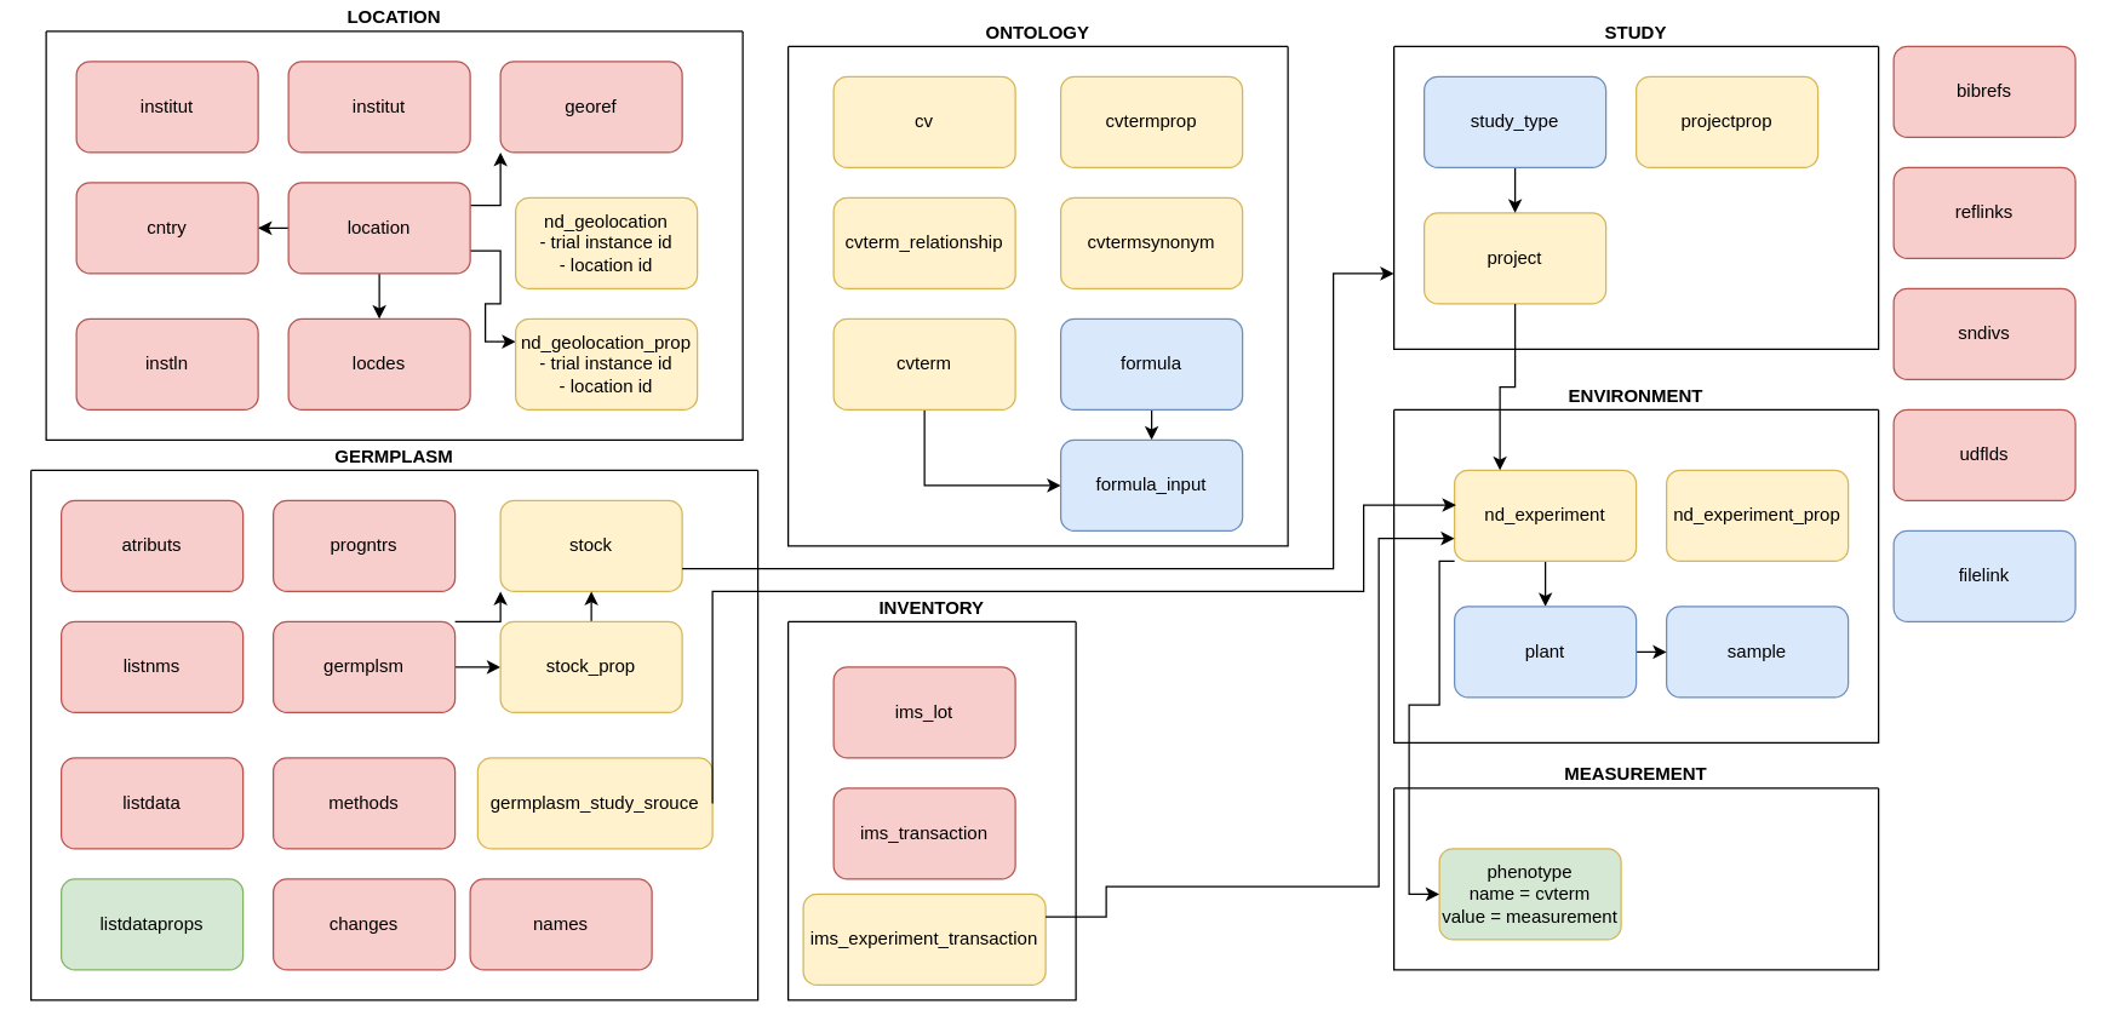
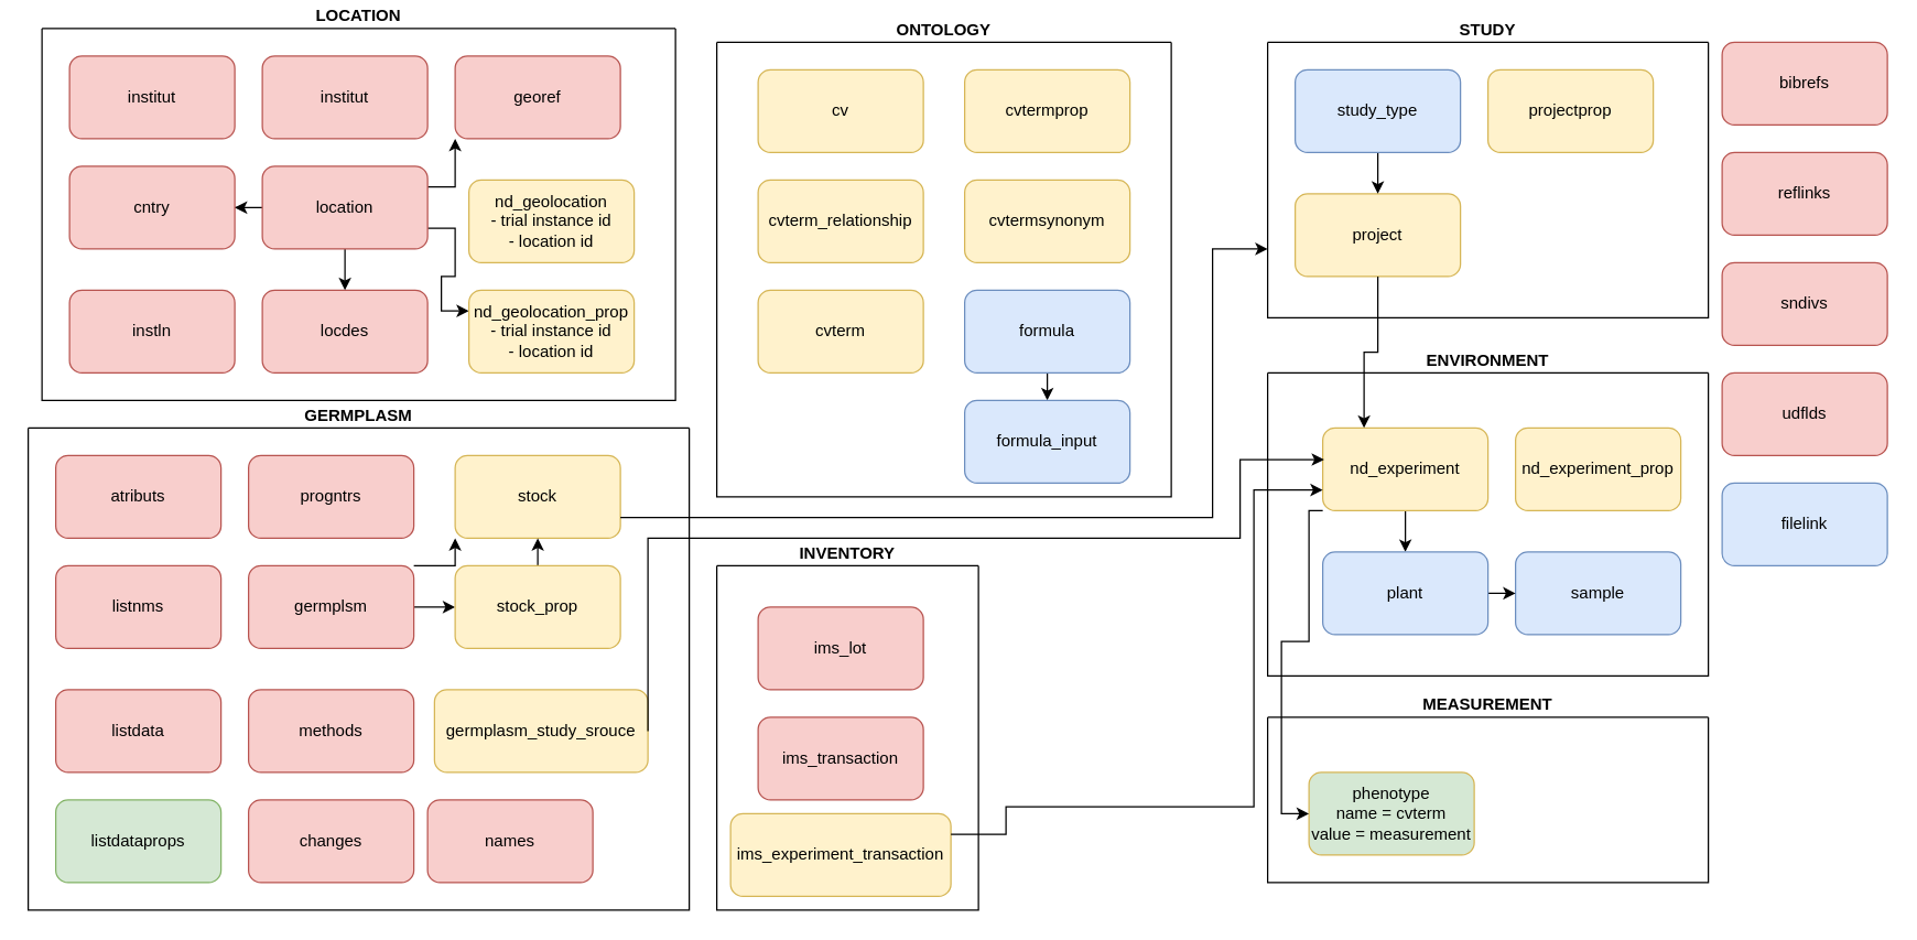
  <mxCell id="0" />
  <mxCell id="1" parent="0" />
  <mxCell id="2" value="LOCATION" style="swimlane;startSize=0;verticalAlign=bottom;" parent="1" vertex="1"><mxGeometry x="30" y="20" width="460" height="270" as="geometry" /></mxCell>
  <mxCell id="3" value="institut" style="rounded=1;whiteSpace=wrap;html=1;fillColor=#f8cecc;strokeColor=#b85450;" parent="2" vertex="1"><mxGeometry x="20" y="20" width="120" height="60" as="geometry" /></mxCell>
  <mxCell id="4" value="institut" style="rounded=1;whiteSpace=wrap;html=1;fillColor=#f8cecc;strokeColor=#b85450;" parent="2" vertex="1"><mxGeometry x="160" y="20" width="120" height="60" as="geometry" /></mxCell>
  <mxCell id="5" value="locdes" style="rounded=1;whiteSpace=wrap;html=1;fillColor=#f8cecc;strokeColor=#b85450;" parent="2" vertex="1"><mxGeometry x="160" y="190" width="120" height="60" as="geometry" /></mxCell>
  <mxCell id="6" style="edgeStyle=orthogonalEdgeStyle;rounded=0;orthogonalLoop=1;jettySize=auto;html=1;exitX=0;exitY=0.5;exitDx=0;exitDy=0;" parent="2" source="10" target="12" edge="1"><mxGeometry relative="1" as="geometry" /></mxCell>
  <mxCell id="7" style="edgeStyle=orthogonalEdgeStyle;rounded=0;orthogonalLoop=1;jettySize=auto;html=1;exitX=1;exitY=0.25;exitDx=0;exitDy=0;entryX=0;entryY=1;entryDx=0;entryDy=0;" parent="2" source="10" target="13" edge="1"><mxGeometry relative="1" as="geometry" /></mxCell>
  <mxCell id="8" style="edgeStyle=orthogonalEdgeStyle;rounded=0;orthogonalLoop=1;jettySize=auto;html=1;exitX=0.5;exitY=1;exitDx=0;exitDy=0;entryX=0.5;entryY=0;entryDx=0;entryDy=0;" parent="2" source="10" target="5" edge="1"><mxGeometry relative="1" as="geometry" /></mxCell>
  <mxCell id="9" style="edgeStyle=orthogonalEdgeStyle;rounded=0;orthogonalLoop=1;jettySize=auto;html=1;exitX=1;exitY=0.75;exitDx=0;exitDy=0;entryX=0;entryY=0.25;entryDx=0;entryDy=0;" parent="2" source="10" target="15" edge="1"><mxGeometry relative="1" as="geometry" /></mxCell>
  <mxCell id="10" value="location" style="rounded=1;whiteSpace=wrap;html=1;fillColor=#f8cecc;strokeColor=#b85450;" parent="2" vertex="1"><mxGeometry x="160" y="100" width="120" height="60" as="geometry" /></mxCell>
  <mxCell id="11" value="instln" style="rounded=1;whiteSpace=wrap;html=1;fillColor=#f8cecc;strokeColor=#b85450;" parent="2" vertex="1"><mxGeometry x="20" y="190" width="120" height="60" as="geometry" /></mxCell>
  <mxCell id="12" value="cntry" style="rounded=1;whiteSpace=wrap;html=1;fillColor=#f8cecc;strokeColor=#b85450;" parent="2" vertex="1"><mxGeometry x="20" y="100" width="120" height="60" as="geometry" /></mxCell>
  <mxCell id="13" value="georef" style="rounded=1;whiteSpace=wrap;html=1;fillColor=#f8cecc;strokeColor=#b85450;" parent="2" vertex="1"><mxGeometry x="300" y="20" width="120" height="60" as="geometry" /></mxCell>
  <mxCell id="14" value="nd_geolocation&lt;br&gt;- trial instance id&lt;br&gt;- location id" style="rounded=1;whiteSpace=wrap;html=1;verticalAlign=middle;fillColor=#fff2cc;strokeColor=#d6b656;" parent="2" vertex="1"><mxGeometry x="310" y="110" width="120" height="60" as="geometry" /></mxCell>
  <mxCell id="15" value="nd_geolocation_prop&lt;br&gt;- trial instance id&lt;br&gt;- location id" style="rounded=1;whiteSpace=wrap;html=1;verticalAlign=middle;fillColor=#fff2cc;strokeColor=#d6b656;" parent="2" vertex="1"><mxGeometry x="310" y="190" width="120" height="60" as="geometry" /></mxCell>
  <mxCell id="16" value="GERMPLASM" style="swimlane;startSize=0;verticalAlign=bottom;" parent="1" vertex="1"><mxGeometry x="20" y="310" width="480" height="350" as="geometry" /></mxCell>
  <mxCell id="17" value="atributs" style="rounded=1;whiteSpace=wrap;html=1;fillColor=#f8cecc;strokeColor=#b85450;" parent="16" vertex="1"><mxGeometry x="20" y="20" width="120" height="60" as="geometry" /></mxCell>
  <mxCell id="18" value="progntrs" style="rounded=1;whiteSpace=wrap;html=1;fillColor=#f8cecc;strokeColor=#b85450;" parent="16" vertex="1"><mxGeometry x="160" y="20" width="120" height="60" as="geometry" /></mxCell>
  <mxCell id="19" value="methods" style="rounded=1;whiteSpace=wrap;html=1;fillColor=#f8cecc;strokeColor=#b85450;" parent="16" vertex="1"><mxGeometry x="160" y="190" width="120" height="60" as="geometry" /></mxCell>
  <mxCell id="20" style="edgeStyle=orthogonalEdgeStyle;rounded=0;orthogonalLoop=1;jettySize=auto;html=1;exitX=1;exitY=0;exitDx=0;exitDy=0;entryX=0;entryY=1;entryDx=0;entryDy=0;" parent="16" source="22" target="27" edge="1"><mxGeometry relative="1" as="geometry" /></mxCell>
  <mxCell id="21" style="edgeStyle=orthogonalEdgeStyle;rounded=0;orthogonalLoop=1;jettySize=auto;html=1;exitX=1;exitY=0.5;exitDx=0;exitDy=0;" parent="16" source="22" target="29" edge="1"><mxGeometry relative="1" as="geometry" /></mxCell>
  <mxCell id="22" value="germplsm" style="rounded=1;whiteSpace=wrap;html=1;fillColor=#f8cecc;strokeColor=#b85450;" parent="16" vertex="1"><mxGeometry x="160" y="100" width="120" height="60" as="geometry" /></mxCell>
  <mxCell id="23" value="listdata" style="rounded=1;whiteSpace=wrap;html=1;fillColor=#f8cecc;strokeColor=#b85450;" parent="16" vertex="1"><mxGeometry x="20" y="190" width="120" height="60" as="geometry" /></mxCell>
  <mxCell id="24" value="listnms" style="rounded=1;whiteSpace=wrap;html=1;fillColor=#f8cecc;strokeColor=#b85450;" parent="16" vertex="1"><mxGeometry x="20" y="100" width="120" height="60" as="geometry" /></mxCell>
  <mxCell id="25" value="names" style="rounded=1;whiteSpace=wrap;html=1;fillColor=#f8cecc;strokeColor=#b85450;" parent="16" vertex="1"><mxGeometry x="290" y="270" width="120" height="60" as="geometry" /></mxCell>
  <mxCell id="26" value="changes" style="rounded=1;whiteSpace=wrap;html=1;fillColor=#f8cecc;strokeColor=#b85450;" parent="16" vertex="1"><mxGeometry x="160" y="270" width="120" height="60" as="geometry" /></mxCell>
  <mxCell id="27" value="stock" style="rounded=1;whiteSpace=wrap;html=1;verticalAlign=middle;fillColor=#fff2cc;strokeColor=#d6b656;" parent="16" vertex="1"><mxGeometry x="310" y="20" width="120" height="60" as="geometry" /></mxCell>
  <mxCell id="28" style="edgeStyle=orthogonalEdgeStyle;rounded=0;orthogonalLoop=1;jettySize=auto;html=1;exitX=0.5;exitY=0;exitDx=0;exitDy=0;entryX=0.5;entryY=1;entryDx=0;entryDy=0;" parent="16" source="29" target="27" edge="1"><mxGeometry relative="1" as="geometry" /></mxCell>
  <mxCell id="29" value="stock_prop" style="rounded=1;whiteSpace=wrap;html=1;verticalAlign=middle;fillColor=#fff2cc;strokeColor=#d6b656;" parent="16" vertex="1"><mxGeometry x="310" y="100" width="120" height="60" as="geometry" /></mxCell>
  <mxCell id="30" value="germplasm_study_srouce" style="rounded=1;whiteSpace=wrap;html=1;verticalAlign=middle;fillColor=#fff2cc;strokeColor=#d6b656;" parent="16" vertex="1"><mxGeometry x="295" y="190" width="155" height="60" as="geometry" /></mxCell>
  <mxCell id="31" value="listdataprops" style="rounded=1;whiteSpace=wrap;html=1;fillColor=#d5e8d4;strokeColor=#82b366;" vertex="1" parent="16"><mxGeometry x="20" y="270" width="120" height="60" as="geometry" /></mxCell>
  <mxCell id="32" value="INVENTORY" style="swimlane;startSize=0;verticalAlign=bottom;" parent="1" vertex="1"><mxGeometry x="520" y="410" width="190" height="250" as="geometry" /></mxCell>
  <mxCell id="33" value="ims_lot" style="rounded=1;whiteSpace=wrap;html=1;fillColor=#f8cecc;strokeColor=#b85450;" parent="32" vertex="1"><mxGeometry x="30" y="30" width="120" height="60" as="geometry" /></mxCell>
  <mxCell id="34" value="ims_transaction" style="rounded=1;whiteSpace=wrap;html=1;fillColor=#f8cecc;strokeColor=#b85450;" parent="32" vertex="1"><mxGeometry x="30" y="110" width="120" height="60" as="geometry" /></mxCell>
  <mxCell id="35" value="ims_experiment_transaction" style="rounded=1;whiteSpace=wrap;html=1;verticalAlign=middle;fillColor=#fff2cc;strokeColor=#d6b656;" parent="32" vertex="1"><mxGeometry x="10" y="180" width="160" height="60" as="geometry" /></mxCell>
  <mxCell id="36" value="ONTOLOGY" style="swimlane;startSize=0;verticalAlign=bottom;" parent="1" vertex="1"><mxGeometry x="520" y="30" width="330" height="330" as="geometry" /></mxCell>
  <mxCell id="37" value="cv" style="rounded=1;whiteSpace=wrap;html=1;verticalAlign=middle;fillColor=#fff2cc;strokeColor=#d6b656;" parent="36" vertex="1"><mxGeometry x="30" y="20" width="120" height="60" as="geometry" /></mxCell>
  <mxCell id="38" value="cvtermprop" style="rounded=1;whiteSpace=wrap;html=1;verticalAlign=middle;fillColor=#fff2cc;strokeColor=#d6b656;" parent="36" vertex="1"><mxGeometry x="180" y="20" width="120" height="60" as="geometry" /></mxCell>
  <mxCell id="39" value="cvterm_relationship" style="rounded=1;whiteSpace=wrap;html=1;verticalAlign=middle;fillColor=#fff2cc;strokeColor=#d6b656;" parent="36" vertex="1"><mxGeometry x="30" y="100" width="120" height="60" as="geometry" /></mxCell>
  <mxCell id="40" value="cvtermsynonym" style="rounded=1;whiteSpace=wrap;html=1;verticalAlign=middle;fillColor=#fff2cc;strokeColor=#d6b656;" parent="36" vertex="1"><mxGeometry x="180" y="100" width="120" height="60" as="geometry" /></mxCell>
- <mxCell id="41" style="edgeStyle=orthogonalEdgeStyle;rounded=0;orthogonalLoop=1;jettySize=auto;html=1;exitX=0.5;exitY=1;exitDx=0;exitDy=0;entryX=0;entryY=0.5;entryDx=0;entryDy=0;" parent="36" source="42" target="45" edge="1"><mxGeometry relative="1" as="geometry" /></mxCell>
  <mxCell id="42" value="cvterm" style="rounded=1;whiteSpace=wrap;html=1;verticalAlign=middle;fillColor=#fff2cc;strokeColor=#d6b656;" parent="36" vertex="1"><mxGeometry x="30" y="180" width="120" height="60" as="geometry" /></mxCell>
  <mxCell id="43" style="edgeStyle=orthogonalEdgeStyle;rounded=0;orthogonalLoop=1;jettySize=auto;html=1;exitX=0.5;exitY=1;exitDx=0;exitDy=0;entryX=0.5;entryY=0;entryDx=0;entryDy=0;" parent="36" source="44" target="45" edge="1"><mxGeometry relative="1" as="geometry" /></mxCell>
  <mxCell id="44" value="formula" style="rounded=1;whiteSpace=wrap;html=1;verticalAlign=middle;fillColor=#dae8fc;strokeColor=#6c8ebf;" parent="36" vertex="1"><mxGeometry x="180" y="180" width="120" height="60" as="geometry" /></mxCell>
  <mxCell id="45" value="formula_input" style="rounded=1;whiteSpace=wrap;html=1;verticalAlign=middle;fillColor=#dae8fc;strokeColor=#6c8ebf;" parent="36" vertex="1"><mxGeometry x="180" y="260" width="120" height="60" as="geometry" /></mxCell>
  <mxCell id="46" value="STUDY" style="swimlane;startSize=0;verticalAlign=bottom;" parent="1" vertex="1"><mxGeometry x="920" y="30" width="320" height="200" as="geometry" /></mxCell>
  <mxCell id="47" value="projectprop" style="rounded=1;whiteSpace=wrap;html=1;verticalAlign=middle;fillColor=#fff2cc;strokeColor=#d6b656;" parent="46" vertex="1"><mxGeometry x="160" y="20" width="120" height="60" as="geometry" /></mxCell>
  <mxCell id="48" value="project" style="rounded=1;whiteSpace=wrap;html=1;verticalAlign=middle;fillColor=#fff2cc;strokeColor=#d6b656;" parent="46" vertex="1"><mxGeometry x="20" y="110" width="120" height="60" as="geometry" /></mxCell>
  <mxCell id="49" style="edgeStyle=orthogonalEdgeStyle;rounded=0;orthogonalLoop=1;jettySize=auto;html=1;exitX=0.5;exitY=1;exitDx=0;exitDy=0;entryX=0.5;entryY=0;entryDx=0;entryDy=0;" parent="46" source="50" target="48" edge="1"><mxGeometry relative="1" as="geometry" /></mxCell>
  <mxCell id="50" value="study_type" style="rounded=1;whiteSpace=wrap;html=1;verticalAlign=middle;fillColor=#dae8fc;strokeColor=#6c8ebf;" parent="46" vertex="1"><mxGeometry x="20" y="20" width="120" height="60" as="geometry" /></mxCell>
  <mxCell id="51" value="ENVIRONMENT" style="swimlane;startSize=0;verticalAlign=bottom;" parent="1" vertex="1"><mxGeometry x="920" y="270" width="320" height="220" as="geometry" /></mxCell>
  <mxCell id="52" value="nd_experiment_prop" style="rounded=1;whiteSpace=wrap;html=1;verticalAlign=middle;fillColor=#fff2cc;strokeColor=#d6b656;" parent="51" vertex="1"><mxGeometry x="180" y="40" width="120" height="60" as="geometry" /></mxCell>
  <mxCell id="53" style="edgeStyle=orthogonalEdgeStyle;rounded=0;orthogonalLoop=1;jettySize=auto;html=1;exitX=0.5;exitY=1;exitDx=0;exitDy=0;entryX=0.5;entryY=0;entryDx=0;entryDy=0;" parent="51" source="54" target="57" edge="1"><mxGeometry relative="1" as="geometry" /></mxCell>
  <mxCell id="54" value="nd_experiment" style="rounded=1;whiteSpace=wrap;html=1;verticalAlign=middle;fillColor=#fff2cc;strokeColor=#d6b656;" parent="51" vertex="1"><mxGeometry x="40" y="40" width="120" height="60" as="geometry" /></mxCell>
  <mxCell id="55" value="sample" style="rounded=1;whiteSpace=wrap;html=1;verticalAlign=middle;fillColor=#dae8fc;strokeColor=#6c8ebf;" parent="51" vertex="1"><mxGeometry x="180" y="130" width="120" height="60" as="geometry" /></mxCell>
  <mxCell id="56" style="edgeStyle=orthogonalEdgeStyle;rounded=0;orthogonalLoop=1;jettySize=auto;html=1;exitX=1;exitY=0.5;exitDx=0;exitDy=0;entryX=0;entryY=0.5;entryDx=0;entryDy=0;" parent="51" source="57" target="55" edge="1"><mxGeometry relative="1" as="geometry" /></mxCell>
  <mxCell id="57" value="plant" style="rounded=1;whiteSpace=wrap;html=1;verticalAlign=middle;fillColor=#dae8fc;strokeColor=#6c8ebf;" parent="51" vertex="1"><mxGeometry x="40" y="130" width="120" height="60" as="geometry" /></mxCell>
  <mxCell id="58" value="MEASUREMENT" style="swimlane;startSize=0;verticalAlign=bottom;" parent="1" vertex="1"><mxGeometry x="920" y="520" width="320" height="120" as="geometry" /></mxCell>
  <mxCell id="59" value="phenotype&lt;br&gt;name = cvterm&lt;br&gt;value = measurement" style="rounded=1;whiteSpace=wrap;html=1;verticalAlign=middle;fillColor=#d5e8d4;strokeColor=#d6b656;" parent="58" vertex="1"><mxGeometry x="30" y="40" width="120" height="60" as="geometry" /></mxCell>
  <mxCell id="60" value="bibrefs" style="rounded=1;whiteSpace=wrap;html=1;fillColor=#f8cecc;strokeColor=#b85450;" parent="1" vertex="1"><mxGeometry x="1250" y="30" width="120" height="60" as="geometry" /></mxCell>
  <mxCell id="61" value="udflds" style="rounded=1;whiteSpace=wrap;html=1;fillColor=#f8cecc;strokeColor=#b85450;" parent="1" vertex="1"><mxGeometry x="1250" y="270" width="120" height="60" as="geometry" /></mxCell>
  <mxCell id="62" value="reflinks" style="rounded=1;whiteSpace=wrap;html=1;fillColor=#f8cecc;strokeColor=#b85450;" parent="1" vertex="1"><mxGeometry x="1250" y="110" width="120" height="60" as="geometry" /></mxCell>
  <mxCell id="63" value="sndivs" style="rounded=1;whiteSpace=wrap;html=1;fillColor=#f8cecc;strokeColor=#b85450;" parent="1" vertex="1"><mxGeometry x="1250" y="190" width="120" height="60" as="geometry" /></mxCell>
  <mxCell id="64" value="filelink" style="rounded=1;whiteSpace=wrap;html=1;verticalAlign=middle;fillColor=#dae8fc;strokeColor=#6c8ebf;" parent="1" vertex="1"><mxGeometry x="1250" y="350" width="120" height="60" as="geometry" /></mxCell>
  <mxCell id="65" style="edgeStyle=orthogonalEdgeStyle;rounded=0;orthogonalLoop=1;jettySize=auto;html=1;exitX=0.5;exitY=1;exitDx=0;exitDy=0;entryX=0.25;entryY=0;entryDx=0;entryDy=0;" parent="1" source="48" target="54" edge="1"><mxGeometry relative="1" as="geometry" /></mxCell>
  <mxCell id="66" style="edgeStyle=orthogonalEdgeStyle;rounded=0;orthogonalLoop=1;jettySize=auto;html=1;exitX=1;exitY=0.25;exitDx=0;exitDy=0;entryX=0;entryY=0.75;entryDx=0;entryDy=0;" parent="1" source="35" target="54" edge="1"><mxGeometry relative="1" as="geometry"><Array as="points"><mxPoint x="730" y="605" /><mxPoint x="730" y="585" /><mxPoint x="910" y="585" /><mxPoint x="910" y="355" /></Array></mxGeometry></mxCell>
  <mxCell id="67" style="edgeStyle=orthogonalEdgeStyle;rounded=0;orthogonalLoop=1;jettySize=auto;html=1;exitX=0;exitY=1;exitDx=0;exitDy=0;entryX=0;entryY=0.5;entryDx=0;entryDy=0;" parent="1" source="54" target="59" edge="1"><mxGeometry relative="1" as="geometry"><Array as="points"><mxPoint x="950" y="370" /><mxPoint x="950" y="465" /><mxPoint x="930" y="465" /><mxPoint x="930" y="590" /></Array></mxGeometry></mxCell>
  <mxCell id="68" style="edgeStyle=orthogonalEdgeStyle;rounded=0;orthogonalLoop=1;jettySize=auto;html=1;exitX=1;exitY=0.5;exitDx=0;exitDy=0;entryX=0.008;entryY=0.383;entryDx=0;entryDy=0;entryPerimeter=0;" parent="1" source="30" target="54" edge="1"><mxGeometry relative="1" as="geometry"><Array as="points"><mxPoint x="470" y="390" /><mxPoint x="900" y="390" /><mxPoint x="900" y="333" /></Array></mxGeometry></mxCell>
  <mxCell id="69" style="edgeStyle=orthogonalEdgeStyle;rounded=0;orthogonalLoop=1;jettySize=auto;html=1;exitX=1;exitY=0.75;exitDx=0;exitDy=0;entryX=0;entryY=0.75;entryDx=0;entryDy=0;" parent="1" source="27" target="46" edge="1"><mxGeometry relative="1" as="geometry"><Array as="points"><mxPoint x="880" y="375" /><mxPoint x="880" y="180" /></Array></mxGeometry></mxCell>
